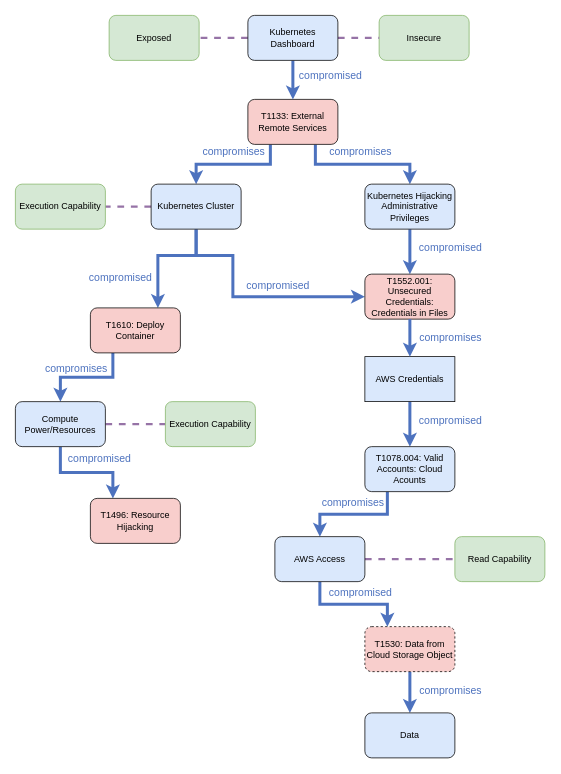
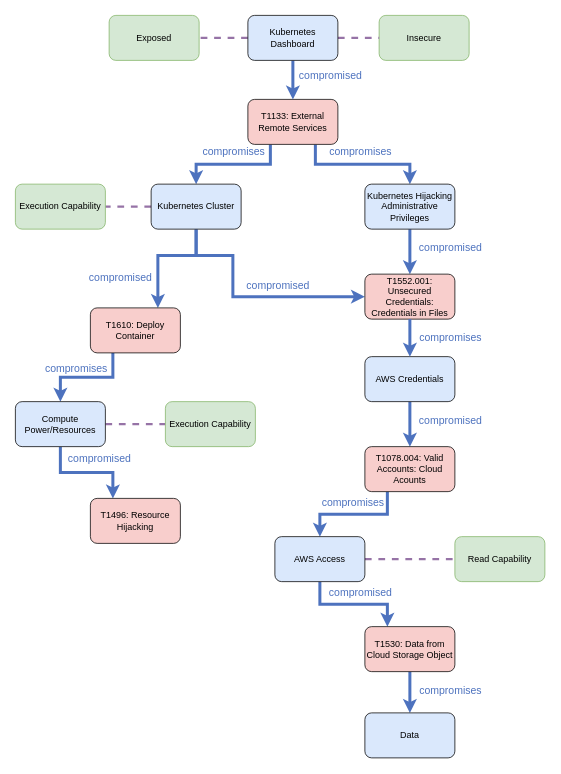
  <mxCell id="0" />
  <mxCell id="1" parent="0" />
  <mxCell id="2" value="Exposed" style="rounded=1;whiteSpace=wrap;html=1;fillColor=#d5e8d4;strokeColor=#82b366;" parent="1" vertex="1"><mxGeometry x="145" y="20" width="120" height="60" as="geometry" /></mxCell>
  <mxCell id="3" value="Insecure" style="rounded=1;whiteSpace=wrap;html=1;fillColor=#d5e8d4;strokeColor=#82b366;" parent="1" vertex="1"><mxGeometry x="505" y="20" width="120" height="60" as="geometry" /></mxCell>
  <mxCell id="4" value="compromises" style="edgeStyle=orthogonalEdgeStyle;rounded=0;orthogonalLoop=1;jettySize=auto;html=1;exitX=0.25;exitY=1;exitDx=0;exitDy=0;strokeWidth=4;fillColor=#dae8fc;strokeColor=#4D72BE;fontColor=#4D72BE;fontSize=14;labelBackgroundColor=none;" parent="1" source="6" target="10" edge="1"><mxGeometry x="0.007" y="-18" relative="1" as="geometry"><mxPoint x="1" as="offset" /></mxGeometry></mxCell>
  <mxCell id="5" value="compromises" style="edgeStyle=orthogonalEdgeStyle;rounded=0;orthogonalLoop=1;jettySize=auto;html=1;exitX=0.75;exitY=1;exitDx=0;exitDy=0;entryX=0.5;entryY=0;entryDx=0;entryDy=0;strokeWidth=4;fillColor=#dae8fc;strokeColor=#4D72BE;fontColor=#4D72BE;fontSize=14;labelBackgroundColor=none;" parent="1" source="6" target="12" edge="1"><mxGeometry x="-0.034" y="19" relative="1" as="geometry"><mxPoint y="1" as="offset" /></mxGeometry></mxCell>
  <mxCell id="6" value="T1133: External Remote Services" style="rounded=1;whiteSpace=wrap;html=1;fillColor=#f8cecc;strokeColor=#000000;" parent="1" vertex="1"><mxGeometry x="330" y="132" width="120" height="60" as="geometry" /></mxCell>
  <mxCell id="7" value="compromised" style="edgeStyle=orthogonalEdgeStyle;rounded=0;orthogonalLoop=1;jettySize=auto;html=1;exitX=0.5;exitY=1;exitDx=0;exitDy=0;entryX=0.75;entryY=0;entryDx=0;entryDy=0;strokeWidth=4;fillColor=#dae8fc;strokeColor=#4D72BE;fontColor=#4D72BE;fontSize=14;labelBackgroundColor=none;" parent="1" source="10" target="14" edge="1"><mxGeometry x="0.487" y="-50" relative="1" as="geometry"><Array as="points"><mxPoint x="261" y="340" /><mxPoint x="210" y="340" /></Array><mxPoint as="offset" /></mxGeometry></mxCell>
  <mxCell id="8" value="compromised" style="edgeStyle=orthogonalEdgeStyle;rounded=0;orthogonalLoop=1;jettySize=auto;html=1;exitX=0.5;exitY=1;exitDx=0;exitDy=0;entryX=0;entryY=0.5;entryDx=0;entryDy=0;strokeWidth=4;fillColor=#dae8fc;strokeColor=#4D72BE;fontColor=#4D72BE;fontSize=14;labelBackgroundColor=none;" parent="1" source="10" target="15" edge="1"><mxGeometry x="0.264" y="15" relative="1" as="geometry"><Array as="points"><mxPoint x="261" y="340" /><mxPoint x="310" y="340" /><mxPoint x="310" y="395" /></Array><mxPoint as="offset" /></mxGeometry></mxCell>
  <mxCell id="9" style="edgeStyle=orthogonalEdgeStyle;rounded=0;orthogonalLoop=1;jettySize=auto;html=1;entryX=1;entryY=0.5;entryDx=0;entryDy=0;dashed=1;endArrow=none;endFill=0;strokeWidth=3;fillColor=#e1d5e7;strokeColor=#9673a6;" parent="1" source="10" target="35" edge="1"><mxGeometry relative="1" as="geometry" /></mxCell>
  <mxCell id="10" value="Kubernetes Cluster" style="rounded=1;whiteSpace=wrap;html=1;fillColor=#dae8fc;strokeColor=#000000;" parent="1" vertex="1"><mxGeometry x="201" y="245" width="120" height="60" as="geometry" /></mxCell>
  <mxCell id="11" value="compromised" style="edgeStyle=orthogonalEdgeStyle;rounded=0;orthogonalLoop=1;jettySize=auto;html=1;strokeWidth=4;fillColor=#dae8fc;strokeColor=#4D72BE;fontColor=#4D72BE;fontSize=14;exitX=0.5;exitY=1;exitDx=0;exitDy=0;entryX=0.5;entryY=0;entryDx=0;entryDy=0;labelBackgroundColor=none;" parent="1" source="12" edge="1" target="15"><mxGeometry x="-0.167" y="54" relative="1" as="geometry"><mxPoint x="620" y="360" as="targetPoint" /><mxPoint x="670" y="320" as="sourcePoint" /><Array as="points" /><mxPoint as="offset" /></mxGeometry></mxCell>
  <mxCell id="12" value="Kubernetes Hijacking Administrative Privileges" style="rounded=1;whiteSpace=wrap;html=1;fillColor=#dae8fc;strokeColor=#000000;" parent="1" vertex="1"><mxGeometry x="486" y="245" width="120" height="60" as="geometry" /></mxCell>
  <mxCell id="13" value="compromises" style="edgeStyle=orthogonalEdgeStyle;rounded=0;orthogonalLoop=1;jettySize=auto;html=1;exitX=0.25;exitY=1;exitDx=0;exitDy=0;entryX=0.5;entryY=0;entryDx=0;entryDy=0;strokeWidth=4;fillColor=#dae8fc;strokeColor=#4D72BE;fontColor=#4D72BE;fontSize=14;labelBackgroundColor=none;" parent="1" source="14" target="20" edge="1"><mxGeometry x="0.222" y="-12" relative="1" as="geometry"><mxPoint as="offset" /></mxGeometry></mxCell>
  <mxCell id="14" value="T1610: Deploy Container" style="rounded=1;whiteSpace=wrap;html=1;fillColor=#f8cecc;strokeColor=#000000;" parent="1" vertex="1"><mxGeometry x="120" y="410" width="120" height="60" as="geometry" /></mxCell>
  <mxCell id="15" value="T1552.001: Unsecured Credentials: Credentials in Files" style="rounded=1;whiteSpace=wrap;html=1;fillColor=#f8cecc;strokeColor=#000000;" parent="1" vertex="1"><mxGeometry x="486" y="365" width="120" height="60" as="geometry" /></mxCell>
  <mxCell id="16" value="compromised" style="edgeStyle=orthogonalEdgeStyle;rounded=0;orthogonalLoop=1;jettySize=auto;html=1;exitX=0.5;exitY=1;exitDx=0;exitDy=0;entryX=0.5;entryY=0;entryDx=0;entryDy=0;strokeWidth=4;fillColor=#dae8fc;strokeColor=#4D72BE;fontColor=#4D72BE;fontSize=14;labelBackgroundColor=none;" parent="1" source="17" target="23" edge="1"><mxGeometry x="-0.167" y="54" relative="1" as="geometry"><mxPoint as="offset" /></mxGeometry></mxCell>
- <mxCell id="17" value="AWS Credentials" style="whiteSpace=wrap;html=1;fillColor=#dae8fc;strokeColor=#000000;rounded=0;" parent="1" vertex="1"><mxGeometry x="486" y="475" width="120" height="60" as="geometry" /></mxCell>
+ <mxCell id="17" value="AWS Credentials" style="rounded=1;whiteSpace=wrap;html=1;fillColor=#dae8fc;strokeColor=#000000;" parent="1" vertex="1"><mxGeometry x="486" y="475" width="120" height="60" as="geometry" /></mxCell>
  <mxCell id="18" value="compromised" style="edgeStyle=orthogonalEdgeStyle;rounded=0;orthogonalLoop=1;jettySize=auto;html=1;exitX=0.5;exitY=1;exitDx=0;exitDy=0;entryX=0.25;entryY=0;entryDx=0;entryDy=0;strokeWidth=4;fillColor=#dae8fc;strokeColor=#4D72BE;fontColor=#4D72BE;fontSize=14;labelBackgroundColor=none;" parent="1" source="20" target="30" edge="1"><mxGeometry x="0.216" y="20" relative="1" as="geometry"><mxPoint x="1" y="1" as="offset" /></mxGeometry></mxCell>
  <mxCell id="19" style="edgeStyle=orthogonalEdgeStyle;rounded=0;orthogonalLoop=1;jettySize=auto;html=1;endArrow=none;endFill=0;strokeWidth=3;dashed=1;fillColor=#e1d5e7;strokeColor=#9673a6;" parent="1" source="20" target="21" edge="1"><mxGeometry relative="1" as="geometry" /></mxCell>
  <mxCell id="20" value="Compute Power/Resources" style="rounded=1;whiteSpace=wrap;html=1;fillColor=#dae8fc;strokeColor=#000000;" parent="1" vertex="1"><mxGeometry x="20" y="535" width="120" height="60" as="geometry" /></mxCell>
  <mxCell id="21" value="Execution Capability" style="rounded=1;whiteSpace=wrap;html=1;fillColor=#d5e8d4;strokeColor=#82b366;" parent="1" vertex="1"><mxGeometry x="220" y="535" width="120" height="60" as="geometry" /></mxCell>
  <mxCell id="22" value="compromises" style="edgeStyle=orthogonalEdgeStyle;rounded=0;orthogonalLoop=1;jettySize=auto;html=1;exitX=0.25;exitY=1;exitDx=0;exitDy=0;entryX=0.5;entryY=0;entryDx=0;entryDy=0;strokeWidth=4;fillColor=#dae8fc;strokeColor=#4D72BE;fontColor=#4D72BE;fontSize=14;labelBackgroundColor=none;" parent="1" source="23" target="26" edge="1"><mxGeometry x="0.013" y="-15" relative="1" as="geometry"><mxPoint as="offset" /></mxGeometry></mxCell>
- <mxCell id="23" value="T1078.004: Valid Accounts: Cloud Acounts" style="rounded=1;whiteSpace=wrap;html=1;fillColor=#dae8fc;strokeColor=#000000;" parent="1" vertex="1"><mxGeometry x="486" y="595" width="120" height="60" as="geometry" /></mxCell>
+ <mxCell id="23" value="T1078.004: Valid Accounts: Cloud Acounts" style="rounded=1;whiteSpace=wrap;html=1;fillColor=#f8cecc;strokeColor=#000000;" parent="1" vertex="1"><mxGeometry x="486" y="595" width="120" height="60" as="geometry" /></mxCell>
  <mxCell id="24" value="compromised" style="edgeStyle=orthogonalEdgeStyle;rounded=0;orthogonalLoop=1;jettySize=auto;html=1;exitX=0.5;exitY=1;exitDx=0;exitDy=0;strokeWidth=4;entryX=0.25;entryY=0;entryDx=0;entryDy=0;fillColor=#dae8fc;strokeColor=#4D72BE;fontColor=#4D72BE;fontSize=14;labelBackgroundColor=none;" parent="1" source="26" target="28" edge="1"><mxGeometry x="0.12" y="15" relative="1" as="geometry"><mxPoint as="offset" /></mxGeometry></mxCell>
  <mxCell id="25" style="edgeStyle=orthogonalEdgeStyle;rounded=0;orthogonalLoop=1;jettySize=auto;html=1;exitX=1;exitY=0.5;exitDx=0;exitDy=0;entryX=0;entryY=0.5;entryDx=0;entryDy=0;endArrow=none;endFill=0;strokeColor=#9673a6;strokeWidth=3;fillColor=#e1d5e7;dashed=1;" parent="1" source="26" target="36" edge="1"><mxGeometry relative="1" as="geometry" /></mxCell>
  <mxCell id="26" value="AWS Access" style="rounded=1;whiteSpace=wrap;html=1;fillColor=#dae8fc;strokeColor=#000000;" parent="1" vertex="1"><mxGeometry x="366" y="715" width="120" height="60" as="geometry" /></mxCell>
  <mxCell id="27" value="compromises" style="edgeStyle=orthogonalEdgeStyle;rounded=0;orthogonalLoop=1;jettySize=auto;html=1;exitX=0.5;exitY=1;exitDx=0;exitDy=0;entryX=0.5;entryY=0;entryDx=0;entryDy=0;strokeWidth=4;fillColor=#dae8fc;strokeColor=#4D72BE;fontColor=#4D72BE;fontSize=14;labelBackgroundColor=none;" parent="1" source="28" target="29" edge="1"><mxGeometry x="-0.091" y="54" relative="1" as="geometry"><mxPoint as="offset" /></mxGeometry></mxCell>
- <mxCell id="28" value="T1530: Data from Cloud Storage Object" style="rounded=1;whiteSpace=wrap;html=1;fillColor=#f8cecc;strokeColor=#000000;dashed=1;" parent="1" vertex="1"><mxGeometry x="486" y="835" width="120" height="60" as="geometry" /></mxCell>
+ <mxCell id="28" value="T1530: Data from Cloud Storage Object" style="rounded=1;whiteSpace=wrap;html=1;fillColor=#f8cecc;strokeColor=#000000;" parent="1" vertex="1"><mxGeometry x="486" y="835" width="120" height="60" as="geometry" /></mxCell>
  <mxCell id="29" value="Data" style="rounded=1;whiteSpace=wrap;html=1;fillColor=#dae8fc;strokeColor=#000000;" parent="1" vertex="1"><mxGeometry x="486" y="950" width="120" height="60" as="geometry" /></mxCell>
  <mxCell id="30" value="T1496: Resource Hijacking" style="rounded=1;whiteSpace=wrap;html=1;fillColor=#f8cecc;strokeColor=#000000;" parent="1" vertex="1"><mxGeometry x="120" y="664" width="120" height="60" as="geometry" /></mxCell>
  <mxCell id="31" style="edgeStyle=orthogonalEdgeStyle;rounded=0;orthogonalLoop=1;jettySize=auto;html=1;elbow=vertical;endArrow=none;endFill=0;dashed=1;fillColor=#e1d5e7;strokeColor=#9673a6;strokeWidth=3;" parent="1" source="34" target="2" edge="1"><mxGeometry relative="1" as="geometry" /></mxCell>
  <mxCell id="32" style="edgeStyle=orthogonalEdgeStyle;rounded=0;orthogonalLoop=1;jettySize=auto;html=1;dashed=1;endArrow=none;endFill=0;fillColor=#e1d5e7;strokeColor=#9673a6;strokeWidth=3;" parent="1" source="34" target="3" edge="1"><mxGeometry relative="1" as="geometry" /></mxCell>
  <mxCell id="33" value="compromised" style="edgeStyle=orthogonalEdgeStyle;rounded=0;orthogonalLoop=1;jettySize=auto;html=1;exitX=0.5;exitY=1;exitDx=0;exitDy=0;entryX=0.5;entryY=0;entryDx=0;entryDy=0;endArrow=classic;endFill=1;strokeWidth=4;fillColor=#dae8fc;strokeColor=#4D72BE;fontColor=#4D72BE;fontSize=14;labelBackgroundColor=none;" parent="1" source="34" target="6" edge="1"><mxGeometry x="-0.231" y="50" relative="1" as="geometry"><mxPoint as="offset" /></mxGeometry></mxCell>
  <mxCell id="34" value="Kubernetes Dashboard" style="rounded=1;whiteSpace=wrap;html=1;fillColor=#dae8fc;strokeColor=#000000;" parent="1" vertex="1"><mxGeometry x="330" y="20" width="120" height="60" as="geometry" /></mxCell>
  <mxCell id="35" value="Execution Capability" style="rounded=1;whiteSpace=wrap;html=1;fillColor=#d5e8d4;strokeColor=#82b366;" parent="1" vertex="1"><mxGeometry x="20" y="245" width="120" height="60" as="geometry" /></mxCell>
  <mxCell id="36" value="Read Capability" style="rounded=1;whiteSpace=wrap;html=1;fillColor=#d5e8d4;strokeColor=#82b366;" parent="1" vertex="1"><mxGeometry x="606" y="715" width="120" height="60" as="geometry" /></mxCell>
  <mxCell id="37" value="compromises" style="edgeStyle=orthogonalEdgeStyle;rounded=0;orthogonalLoop=1;jettySize=auto;html=1;exitX=0.5;exitY=1;exitDx=0;exitDy=0;entryX=0.5;entryY=0;entryDx=0;entryDy=0;strokeWidth=4;fillColor=#dae8fc;strokeColor=#4D72BE;fontColor=#4D72BE;fontSize=14;labelBackgroundColor=none;" edge="1" parent="1" source="15" target="17"><mxGeometry y="54" relative="1" as="geometry"><mxPoint x="480" y="440" as="sourcePoint" /><mxPoint x="390" y="500" as="targetPoint" /><mxPoint as="offset" /></mxGeometry></mxCell>
